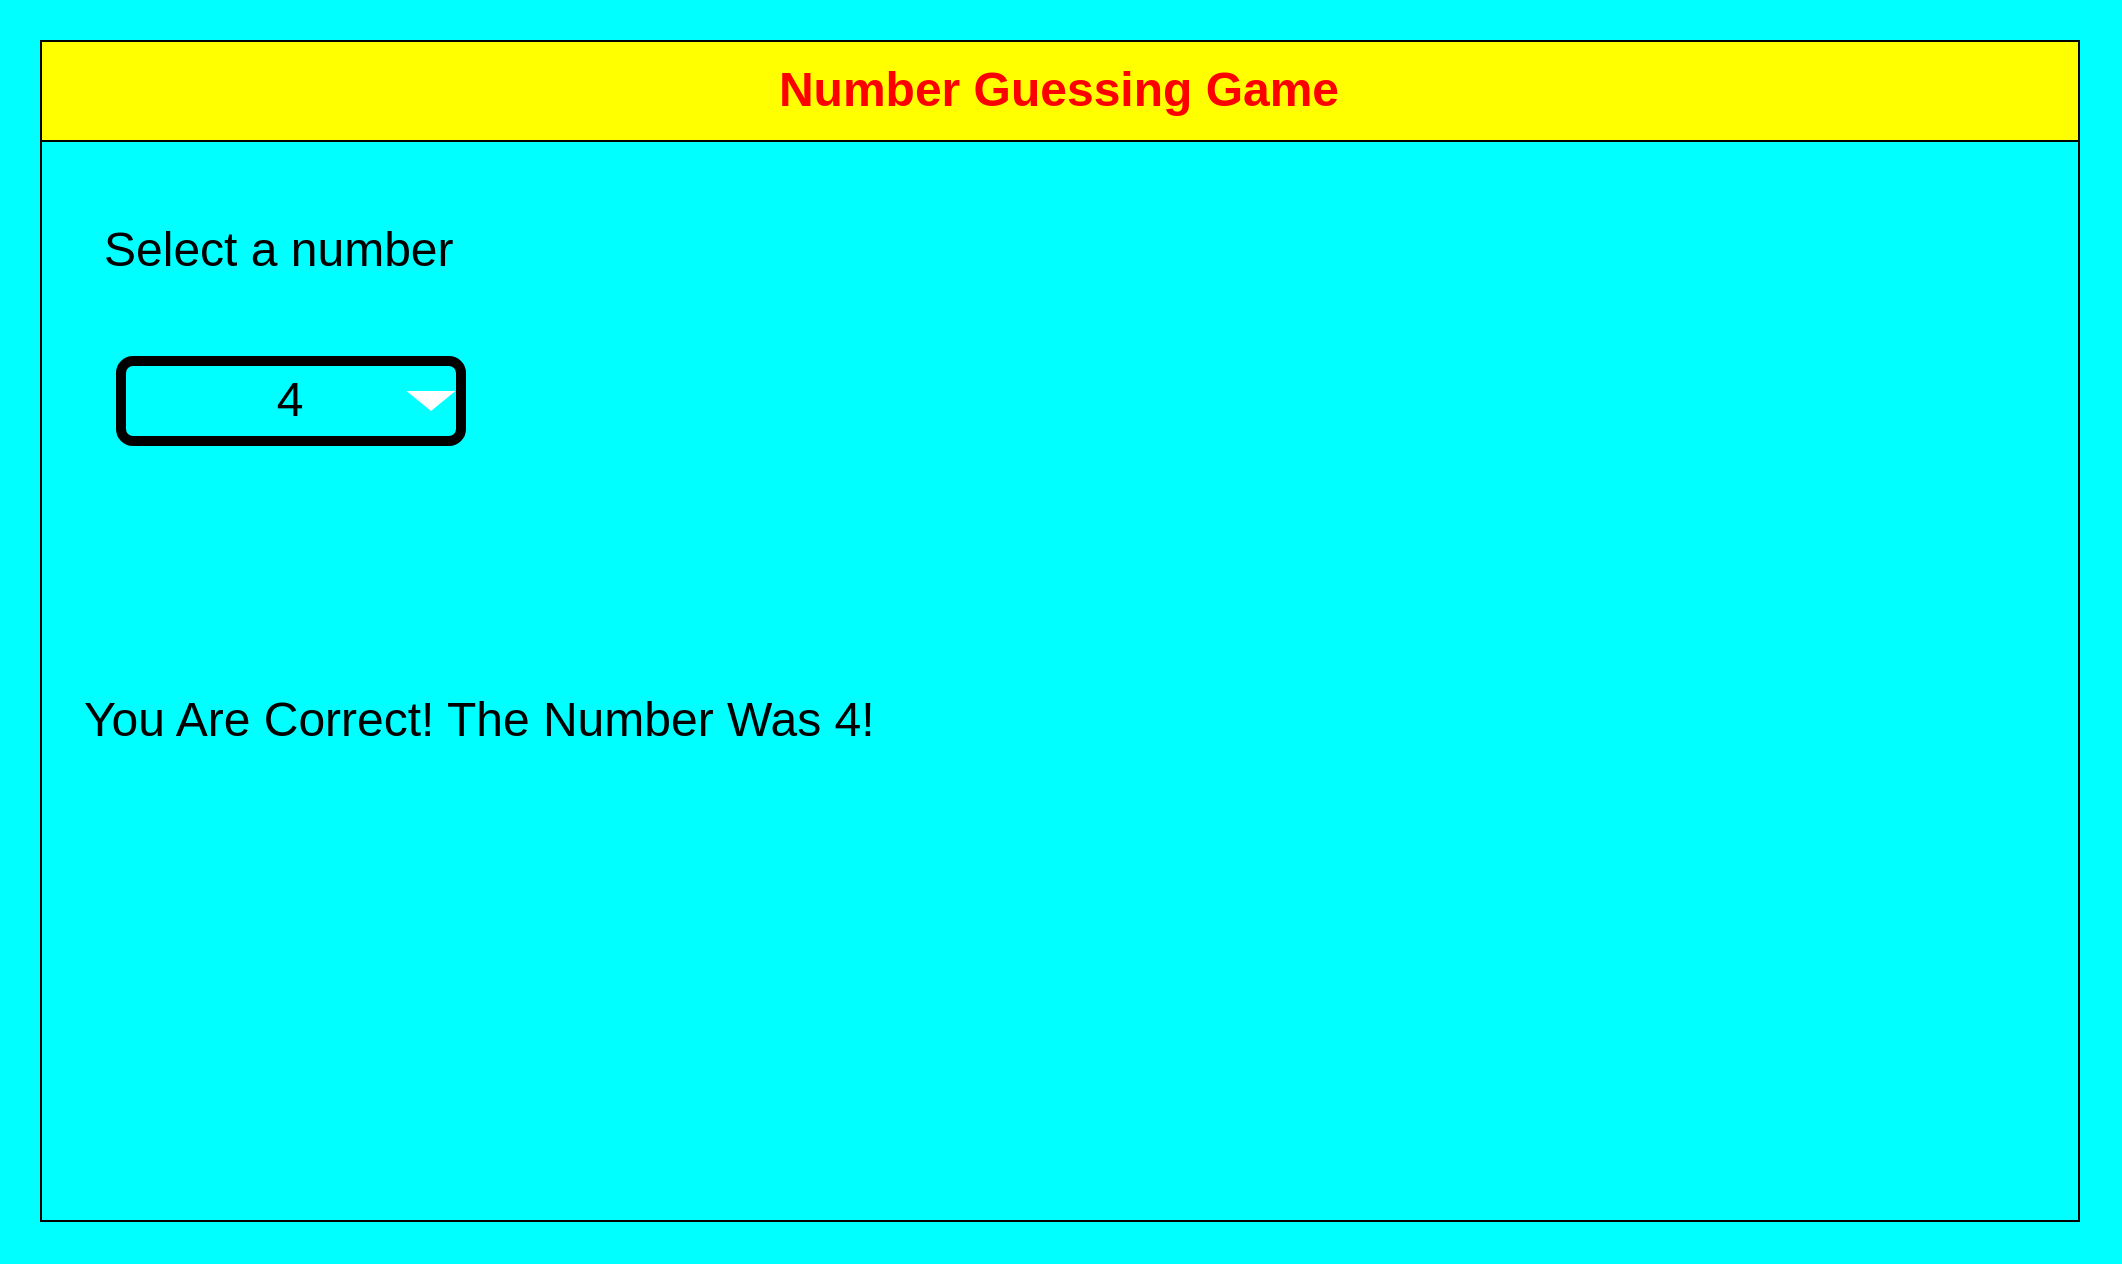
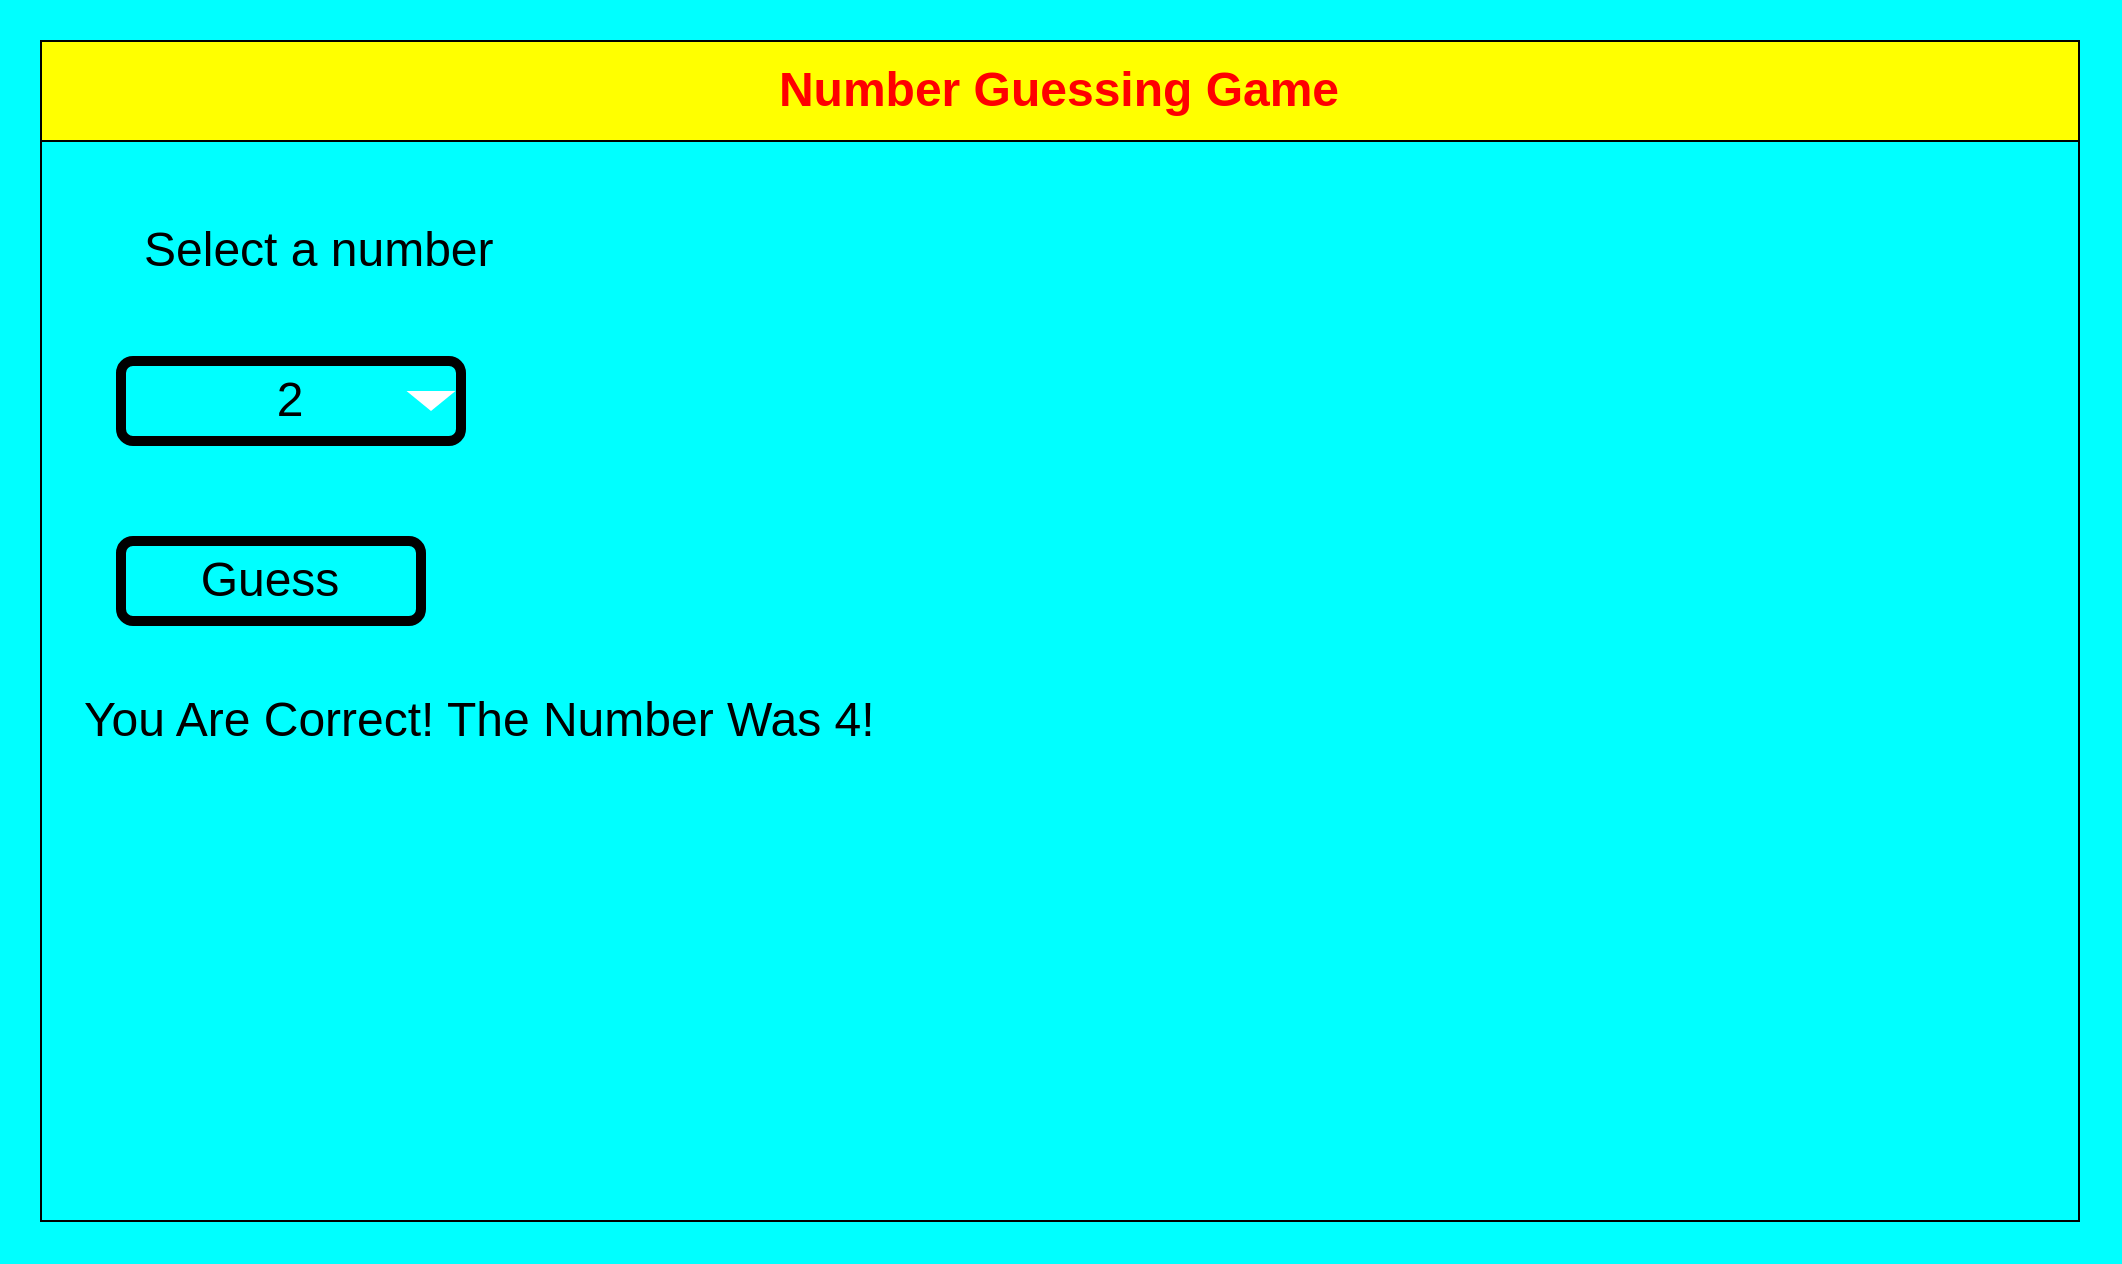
  <mxCell id="0" />
  <mxCell id="1" parent="0" />
  <mxCell id="2" value="&lt;font color=&quot;#ff0000&quot; style=&quot;font-size: 24px;&quot;&gt;Number Guessing Game&lt;/font&gt;" style="swimlane;whiteSpace=wrap;html=1;startSize=50;fillColor=#ffff00;" parent="1" vertex="1"><mxGeometry x="20" y="20" width="1019" height="590" as="geometry" /></mxCell>
- <mxCell id="3" value="Select a number" style="text;html=1;align=left;verticalAlign=middle;resizable=0;points=[];autosize=1;strokeColor=none;fillColor=none;fontSize=24;fontColor=#000000;" parent="2" vertex="1"><mxGeometry x="30" y="85" width="200" height="40" as="geometry" /></mxCell>
- <mxCell id="4" value="4" style="rounded=1;whiteSpace=wrap;html=1;fontFamily=Helvetica;fontSize=24;fontColor=#000000;fillColor=none;strokeWidth=5;strokeColor=#000000;" parent="2" vertex="1"><mxGeometry x="40" y="160" width="170" height="40" as="geometry" /></mxCell>
+ <mxCell id="3" value="Select a number" style="text;html=1;align=left;verticalAlign=middle;resizable=0;points=[];autosize=1;strokeColor=none;fillColor=none;fontSize=24;fontColor=#000000;" parent="2" vertex="1"><mxGeometry x="50" y="85" width="200" height="40" as="geometry" /></mxCell>
+ <mxCell id="4" value="2" style="rounded=1;whiteSpace=wrap;html=1;fontFamily=Helvetica;fontSize=24;fontColor=#000000;fillColor=none;strokeWidth=5;strokeColor=#000000;" parent="2" vertex="1"><mxGeometry x="40" y="160" width="170" height="40" as="geometry" /></mxCell>
+ <mxCell id="5" value="Guess" style="rounded=1;whiteSpace=wrap;html=1;fontFamily=Helvetica;fontSize=24;fontColor=#000000;fillColor=none;strokeWidth=5;strokeColor=#000000;" parent="2" vertex="1"><mxGeometry x="40" y="250" width="150" height="40" as="geometry" /></mxCell>
  <mxCell id="6" value="" style="triangle;whiteSpace=wrap;html=1;rotation=90;strokeColor=none;" parent="2" vertex="1"><mxGeometry x="190" y="167.75" width="10" height="24.5" as="geometry" /></mxCell>
  <mxCell id="7" value="You Are Correct! The Number Was 4!" style="text;html=1;align=left;verticalAlign=middle;resizable=0;points=[];autosize=1;strokeColor=none;fillColor=none;fontSize=24;fontColor=#000000;" parent="2" vertex="1"><mxGeometry x="20" y="320" width="420" height="40" as="geometry" /></mxCell>
